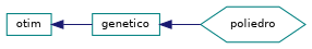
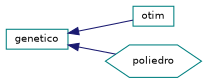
  digraph {
    rankdir=LR
    node [color=teal fillcolor=white fontname=Helvetica fontsize=10 shape=box style=filled]
    edge [color=midnightblue dir=back fontname=Helvetica fontsize=10 labelfontname=Helvetica labelfontsize=10 style=solid]
    n1 [height=0.2 label=otim width=0.4]
    n2 [height=0.2 label=genetico width=0.4]
    n3 [height=0.2 label=poliedro shape=hexagon width=0.4]
-   n1 -> n2
+   n2 -> n1
    n2 -> n3
  }
